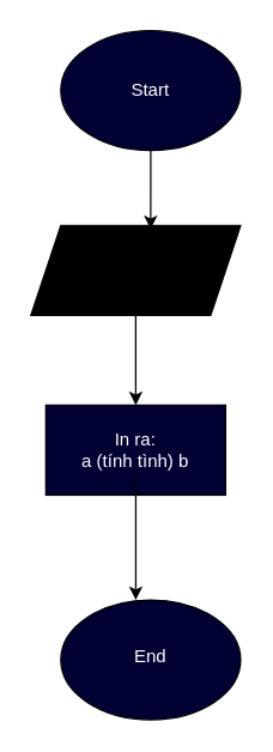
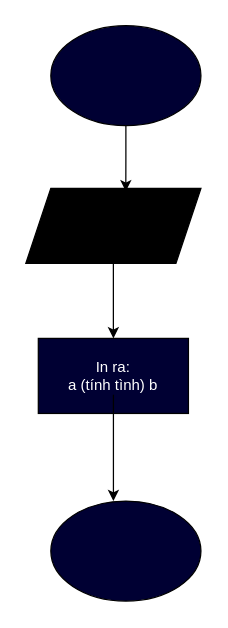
  <mxCell id="0" />
  <mxCell id="1" parent="0" />
  <mxCell id="2" value="" style="ellipse;whiteSpace=wrap;html=1;fillColor=#000033;" vertex="1" parent="1"><mxGeometry x="40" width="120" height="80" as="geometry" y="20" /></mxCell>
  <mxCell id="3" value="" style="ellipse;whiteSpace=wrap;html=1;fillColor=#000033;" vertex="1" parent="1"><mxGeometry x="40" y="400" width="120" height="80" as="geometry" /></mxCell>
- <mxCell id="4" value="&lt;font color=&quot;#ffffff&quot;&gt;Start&lt;/font&gt;" style="text;strokeColor=none;align=center;fillColor=none;html=1;verticalAlign=middle;whiteSpace=wrap;rounded=0;" vertex="1" parent="1"><mxGeometry x="70" y="45" width="60" height="30" as="geometry" /></mxCell>
- <mxCell id="5" value="&lt;font color=&quot;#ffffff&quot;&gt;End&lt;/font&gt;" style="text;strokeColor=none;align=center;fillColor=none;html=1;verticalAlign=middle;whiteSpace=wrap;rounded=0;" vertex="1" parent="1"><mxGeometry x="70" y="420" width="60" height="35" as="geometry" /></mxCell>
  <mxCell id="6" style="edgeStyle=orthogonalEdgeStyle;rounded=0;orthogonalLoop=1;jettySize=auto;html=1;exitX=0.5;exitY=1;exitDx=0;exitDy=0;entryX=0.5;entryY=0;entryDx=0;entryDy=0;" edge="1" parent="1" source="7" target="8"><mxGeometry relative="1" as="geometry" /></mxCell>
  <mxCell id="7" value="" style="shape=parallelogram;perimeter=parallelogramPerimeter;whiteSpace=wrap;html=1;fixedSize=1;fillColor=#000000;" vertex="1" parent="1"><mxGeometry x="20" y="150" width="140" height="60" as="geometry" /></mxCell>
  <mxCell id="8" value="" style="rounded=0;whiteSpace=wrap;html=1;strokeColor=default;fillColor=#000033;" vertex="1" parent="1"><mxGeometry x="30" y="270" width="120" height="60" as="geometry" /></mxCell>
  <mxCell id="9" value="&lt;font color=&quot;#ffffff&quot;&gt;In ra:&lt;br&gt;a (tính tình) b&lt;/font&gt;" style="text;strokeColor=none;align=center;fillColor=none;html=1;verticalAlign=middle;whiteSpace=wrap;rounded=0;" vertex="1" parent="1"><mxGeometry x="45" y="285" width="90" height="30" as="geometry" /></mxCell>
  <mxCell id="10" style="edgeStyle=orthogonalEdgeStyle;rounded=0;orthogonalLoop=1;jettySize=auto;html=1;exitX=0.5;exitY=1;exitDx=0;exitDy=0;entryX=0.571;entryY=0.04;entryDx=0;entryDy=0;entryPerimeter=0;" edge="1" parent="1" source="2" target="7"><mxGeometry relative="1" as="geometry" /></mxCell>
  <mxCell id="11" style="edgeStyle=orthogonalEdgeStyle;rounded=0;orthogonalLoop=1;jettySize=auto;html=1;entryX=0.417;entryY=0;entryDx=0;entryDy=0;entryPerimeter=0;" edge="1" parent="1" source="9" target="3"><mxGeometry relative="1" as="geometry" /></mxCell>
